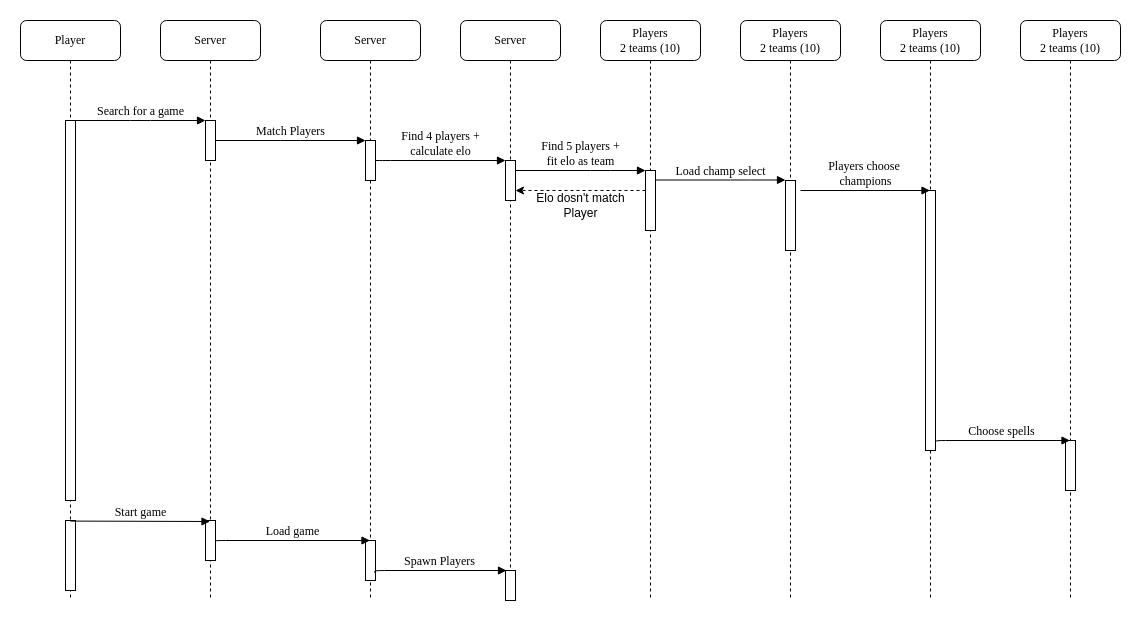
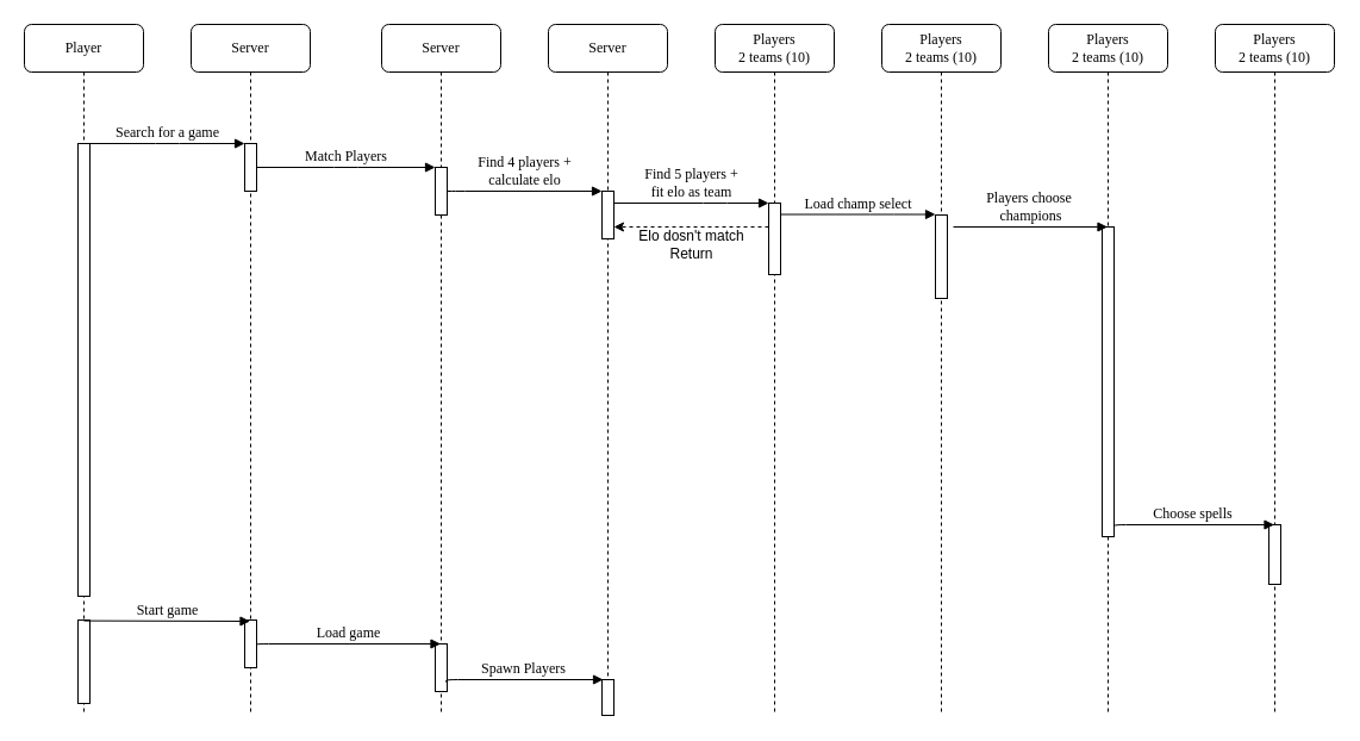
  <mxCell id="0" />
  <mxCell id="1" parent="0" />
  <mxCell id="2" value="Server" style="shape=umlLifeline;perimeter=lifelinePerimeter;whiteSpace=wrap;html=1;container=1;collapsible=0;recursiveResize=0;outlineConnect=0;rounded=1;shadow=0;comic=0;labelBackgroundColor=none;strokeWidth=1;fontFamily=Verdana;fontSize=12;align=center;" parent="1" vertex="1"><mxGeometry x="160" y="20" width="100" height="580" as="geometry" /></mxCell>
  <mxCell id="3" value="" style="html=1;points=[];perimeter=orthogonalPerimeter;rounded=0;shadow=0;comic=0;labelBackgroundColor=none;strokeWidth=1;fontFamily=Verdana;fontSize=12;align=center;" parent="2" vertex="1"><mxGeometry x="45" y="100" width="10" height="40" as="geometry" /></mxCell>
  <mxCell id="4" value="" style="html=1;points=[];perimeter=orthogonalPerimeter;rounded=0;shadow=0;comic=0;labelBackgroundColor=none;strokeWidth=1;fontFamily=Verdana;fontSize=12;align=center;" vertex="1" parent="2"><mxGeometry x="45" y="500" width="10" height="40" as="geometry" /></mxCell>
  <mxCell id="5" value="Server" style="shape=umlLifeline;perimeter=lifelinePerimeter;whiteSpace=wrap;html=1;container=1;collapsible=0;recursiveResize=0;outlineConnect=0;rounded=1;shadow=0;comic=0;labelBackgroundColor=none;strokeWidth=1;fontFamily=Verdana;fontSize=12;align=center;" parent="1" vertex="1"><mxGeometry x="320" y="20" width="100" height="580" as="geometry" /></mxCell>
  <mxCell id="6" value="" style="html=1;points=[];perimeter=orthogonalPerimeter;rounded=0;shadow=0;comic=0;labelBackgroundColor=none;strokeWidth=1;fontFamily=Verdana;fontSize=12;align=center;" parent="5" vertex="1"><mxGeometry x="45" y="120" width="10" height="40" as="geometry" /></mxCell>
  <mxCell id="7" value="" style="html=1;points=[];perimeter=orthogonalPerimeter;rounded=0;shadow=0;comic=0;labelBackgroundColor=none;strokeWidth=1;fontFamily=Verdana;fontSize=12;align=center;" vertex="1" parent="5"><mxGeometry x="45" y="520" width="10" height="40" as="geometry" /></mxCell>
  <mxCell id="8" value="Server" style="shape=umlLifeline;perimeter=lifelinePerimeter;whiteSpace=wrap;html=1;container=1;collapsible=0;recursiveResize=0;outlineConnect=0;rounded=1;shadow=0;comic=0;labelBackgroundColor=none;strokeWidth=1;fontFamily=Verdana;fontSize=12;align=center;" parent="1" vertex="1"><mxGeometry x="460" y="20" width="100" height="580" as="geometry" /></mxCell>
  <mxCell id="9" value="" style="html=1;points=[];perimeter=orthogonalPerimeter;rounded=0;shadow=0;comic=0;labelBackgroundColor=none;strokeWidth=1;fontFamily=Verdana;fontSize=12;align=center;" vertex="1" parent="8"><mxGeometry x="45" y="550" width="10" height="30" as="geometry" /></mxCell>
  <mxCell id="10" value="Players&lt;br&gt;2 teams (10)" style="shape=umlLifeline;perimeter=lifelinePerimeter;whiteSpace=wrap;html=1;container=1;collapsible=0;recursiveResize=0;outlineConnect=0;rounded=1;shadow=0;comic=0;labelBackgroundColor=none;strokeWidth=1;fontFamily=Verdana;fontSize=12;align=center;" parent="1" vertex="1"><mxGeometry x="600" y="20" width="100" height="580" as="geometry" /></mxCell>
  <mxCell id="11" value="Players&lt;br&gt;2 teams (10)" style="shape=umlLifeline;perimeter=lifelinePerimeter;whiteSpace=wrap;html=1;container=1;collapsible=0;recursiveResize=0;outlineConnect=0;rounded=1;shadow=0;comic=0;labelBackgroundColor=none;strokeWidth=1;fontFamily=Verdana;fontSize=12;align=center;" parent="1" vertex="1"><mxGeometry x="740" y="20" width="100" height="580" as="geometry" /></mxCell>
  <mxCell id="12" value="" style="html=1;points=[];perimeter=orthogonalPerimeter;rounded=0;shadow=0;comic=0;labelBackgroundColor=none;strokeWidth=1;fontFamily=Verdana;fontSize=12;align=center;" vertex="1" parent="11"><mxGeometry x="45" y="160" width="10" height="70" as="geometry" /></mxCell>
  <mxCell id="13" value="Players&lt;br&gt;2 teams (10)" style="shape=umlLifeline;perimeter=lifelinePerimeter;whiteSpace=wrap;html=1;container=1;collapsible=0;recursiveResize=0;outlineConnect=0;rounded=1;shadow=0;comic=0;labelBackgroundColor=none;strokeWidth=1;fontFamily=Verdana;fontSize=12;align=center;" parent="1" vertex="1"><mxGeometry x="880" y="20" width="100" height="580" as="geometry" /></mxCell>
  <mxCell id="14" value="" style="html=1;points=[];perimeter=orthogonalPerimeter;rounded=0;shadow=0;comic=0;labelBackgroundColor=none;strokeWidth=1;fontFamily=Verdana;fontSize=12;align=center;" vertex="1" parent="13"><mxGeometry x="45" y="170" width="10" height="260" as="geometry" /></mxCell>
  <mxCell id="15" value="Player" style="shape=umlLifeline;perimeter=lifelinePerimeter;whiteSpace=wrap;html=1;container=1;collapsible=0;recursiveResize=0;outlineConnect=0;rounded=1;shadow=0;comic=0;labelBackgroundColor=none;strokeWidth=1;fontFamily=Verdana;fontSize=12;align=center;" parent="1" vertex="1"><mxGeometry x="20" y="20" width="100" height="580" as="geometry" /></mxCell>
  <mxCell id="16" value="" style="html=1;points=[];perimeter=orthogonalPerimeter;rounded=0;shadow=0;comic=0;labelBackgroundColor=none;strokeWidth=1;fontFamily=Verdana;fontSize=12;align=center;" parent="15" vertex="1"><mxGeometry x="45" y="100" width="10" height="380" as="geometry" /></mxCell>
  <mxCell id="17" value="" style="html=1;points=[];perimeter=orthogonalPerimeter;rounded=0;shadow=0;comic=0;labelBackgroundColor=none;strokeWidth=1;fontFamily=Verdana;fontSize=12;align=center;" vertex="1" parent="15"><mxGeometry x="45" y="500" width="10" height="70" as="geometry" /></mxCell>
  <mxCell id="18" value="" style="html=1;points=[];perimeter=orthogonalPerimeter;rounded=0;shadow=0;comic=0;labelBackgroundColor=none;strokeWidth=1;fontFamily=Verdana;fontSize=12;align=center;" parent="1" vertex="1"><mxGeometry x="505" y="160" width="10" height="40" as="geometry" /></mxCell>
  <mxCell id="19" value="Find 4 players +&lt;br&gt;calculate elo" style="html=1;verticalAlign=bottom;endArrow=block;labelBackgroundColor=none;fontFamily=Verdana;fontSize=12;edgeStyle=elbowEdgeStyle;elbow=vertical;" parent="1" source="6" target="18" edge="1"><mxGeometry relative="1" as="geometry"><mxPoint x="430" y="160" as="sourcePoint" /><Array as="points"><mxPoint x="380" y="160" /></Array></mxGeometry></mxCell>
  <mxCell id="20" style="edgeStyle=orthogonalEdgeStyle;rounded=0;orthogonalLoop=1;jettySize=auto;html=1;dashed=1;" edge="1" parent="1" source="21" target="18"><mxGeometry relative="1" as="geometry"><Array as="points"><mxPoint x="550" y="190" /><mxPoint x="550" y="190" /></Array></mxGeometry></mxCell>
  <mxCell id="21" value="" style="html=1;points=[];perimeter=orthogonalPerimeter;rounded=0;shadow=0;comic=0;labelBackgroundColor=none;strokeWidth=1;fontFamily=Verdana;fontSize=12;align=center;" parent="1" vertex="1"><mxGeometry x="645" y="170" width="10" height="60" as="geometry" /></mxCell>
  <mxCell id="22" value="Find 5 players +&lt;br&gt;fit elo as team" style="html=1;verticalAlign=bottom;endArrow=block;entryX=0;entryY=0;labelBackgroundColor=none;fontFamily=Verdana;fontSize=12;edgeStyle=elbowEdgeStyle;elbow=vertical;" parent="1" source="18" target="21" edge="1"><mxGeometry relative="1" as="geometry"><mxPoint x="570" y="170" as="sourcePoint" /><Array as="points"><mxPoint x="600" y="170" /><mxPoint x="610" y="180" /><mxPoint x="590" y="190" /></Array></mxGeometry></mxCell>
  <mxCell id="23" value="Search for a game" style="html=1;verticalAlign=bottom;endArrow=block;entryX=0;entryY=0;labelBackgroundColor=none;fontFamily=Verdana;fontSize=12;edgeStyle=elbowEdgeStyle;elbow=vertical;" parent="1" source="16" target="3" edge="1"><mxGeometry relative="1" as="geometry"><mxPoint x="140" y="130" as="sourcePoint" /></mxGeometry></mxCell>
  <mxCell id="24" value="Match Players" style="html=1;verticalAlign=bottom;endArrow=block;entryX=0;entryY=0;labelBackgroundColor=none;fontFamily=Verdana;fontSize=12;edgeStyle=elbowEdgeStyle;elbow=vertical;" parent="1" source="3" target="6" edge="1"><mxGeometry relative="1" as="geometry"><mxPoint x="290" y="140" as="sourcePoint" /></mxGeometry></mxCell>
- <mxCell id="25" value="Elo dosn't match&lt;br&gt;Player" style="text;html=1;align=center;verticalAlign=middle;resizable=0;points=[];autosize=1;" vertex="1" parent="1"><mxGeometry x="530" y="190" width="100" height="30" as="geometry" /></mxCell>
+ <mxCell id="25" value="Elo dosn't match&lt;br&gt;Return" style="text;html=1;align=center;verticalAlign=middle;resizable=0;points=[];autosize=1;" vertex="1" parent="1"><mxGeometry x="530" y="190" width="100" height="30" as="geometry" /></mxCell>
  <mxCell id="26" value="Load champ select" style="html=1;verticalAlign=bottom;endArrow=block;entryX=0;entryY=0;labelBackgroundColor=none;fontFamily=Verdana;fontSize=12;edgeStyle=elbowEdgeStyle;elbow=vertical;" edge="1" parent="1"><mxGeometry relative="1" as="geometry"><mxPoint x="655" y="179.5" as="sourcePoint" /><mxPoint x="785" y="179.5" as="targetPoint" /><Array as="points"><mxPoint x="740" y="179.5" /><mxPoint x="750" y="189.5" /><mxPoint x="730" y="199.5" /></Array></mxGeometry></mxCell>
  <mxCell id="27" value="Players choose&amp;nbsp;&lt;br&gt;champions" style="html=1;verticalAlign=bottom;endArrow=block;labelBackgroundColor=none;fontFamily=Verdana;fontSize=12;edgeStyle=elbowEdgeStyle;elbow=vertical;" edge="1" parent="1" target="13"><mxGeometry relative="1" as="geometry"><mxPoint x="800" y="190" as="sourcePoint" /><mxPoint x="910" y="188" as="targetPoint" /><Array as="points"><mxPoint x="885" y="190" /><mxPoint x="895" y="200" /><mxPoint x="875" y="210" /></Array></mxGeometry></mxCell>
  <mxCell id="28" value="Players&lt;br&gt;2 teams (10)" style="shape=umlLifeline;perimeter=lifelinePerimeter;whiteSpace=wrap;html=1;container=1;collapsible=0;recursiveResize=0;outlineConnect=0;rounded=1;shadow=0;comic=0;labelBackgroundColor=none;strokeWidth=1;fontFamily=Verdana;fontSize=12;align=center;" vertex="1" parent="1"><mxGeometry x="1020" y="20" width="100" height="580" as="geometry" /></mxCell>
  <mxCell id="29" value="" style="html=1;points=[];perimeter=orthogonalPerimeter;rounded=0;shadow=0;comic=0;labelBackgroundColor=none;strokeWidth=1;fontFamily=Verdana;fontSize=12;align=center;" vertex="1" parent="28"><mxGeometry x="45" y="420" width="10" height="50" as="geometry" /></mxCell>
  <mxCell id="30" value="Choose spells" style="html=1;verticalAlign=bottom;endArrow=block;labelBackgroundColor=none;fontFamily=Verdana;fontSize=12;edgeStyle=elbowEdgeStyle;elbow=vertical;exitX=1;exitY=0.969;exitDx=0;exitDy=0;exitPerimeter=0;" edge="1" parent="1" source="14" target="28"><mxGeometry relative="1" as="geometry"><mxPoint x="950" y="440" as="sourcePoint" /><mxPoint x="1050" y="443" as="targetPoint" /><Array as="points"><mxPoint x="1015" y="440" /><mxPoint x="1025" y="450" /><mxPoint x="1005" y="460" /></Array></mxGeometry></mxCell>
  <mxCell id="31" value="Start game" style="html=1;verticalAlign=bottom;endArrow=block;labelBackgroundColor=none;fontFamily=Verdana;fontSize=12;edgeStyle=elbowEdgeStyle;elbow=vertical;" edge="1" parent="1" target="2"><mxGeometry relative="1" as="geometry"><mxPoint x="70" y="520.591" as="sourcePoint" /><mxPoint x="180" y="517" as="targetPoint" /></mxGeometry></mxCell>
  <mxCell id="32" value="Load game" style="html=1;verticalAlign=bottom;endArrow=block;labelBackgroundColor=none;fontFamily=Verdana;fontSize=12;edgeStyle=elbowEdgeStyle;elbow=vertical;exitX=1;exitY=0.525;exitDx=0;exitDy=0;exitPerimeter=0;" edge="1" parent="1" source="4" target="5"><mxGeometry relative="1" as="geometry"><mxPoint x="230" y="540" as="sourcePoint" /><mxPoint x="340" y="531" as="targetPoint" /><Array as="points"><mxPoint x="310" y="540" /></Array></mxGeometry></mxCell>
  <mxCell id="33" value="Spawn Players" style="html=1;verticalAlign=bottom;endArrow=block;labelBackgroundColor=none;fontFamily=Verdana;fontSize=12;edgeStyle=elbowEdgeStyle;elbow=vertical;entryX=0.1;entryY=0;entryDx=0;entryDy=0;entryPerimeter=0;exitX=0.9;exitY=0.8;exitDx=0;exitDy=0;exitPerimeter=0;" edge="1" parent="1" source="7" target="9"><mxGeometry relative="1" as="geometry"><mxPoint x="390" y="570" as="sourcePoint" /><mxPoint x="500" y="570" as="targetPoint" /><Array as="points"><mxPoint x="465" y="570" /></Array></mxGeometry></mxCell>
